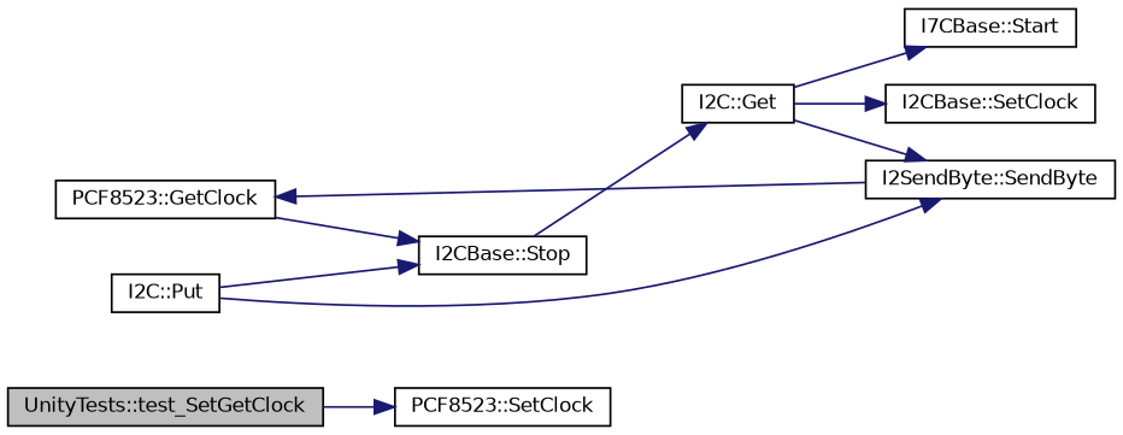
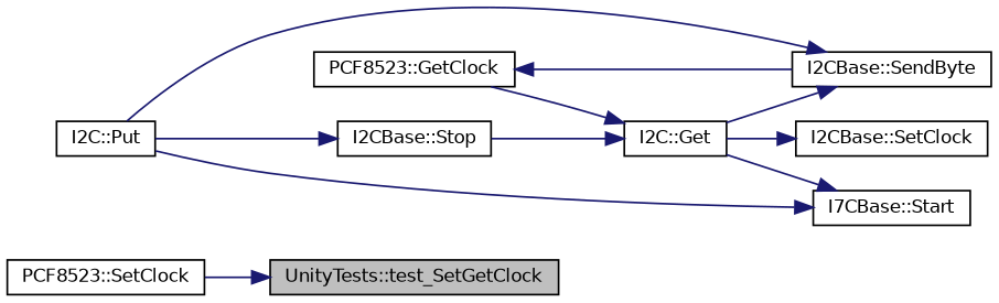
  digraph {
    rankdir=LR
    node [color=black fillcolor=white fontname=Helvetica fontsize=10 shape=record style=filled]
    edge [color=midnightblue fontname=Helvetica fontsize=10 labelfontname=Helvetica labelfontsize=10 style=solid]
    n1 [fillcolor=grey75 fontcolor=black height=0.2 label="UnityTests::test_SetGetClock" width=0.4]
    n2 [height=0.2 label="PCF8523::SetClock" width=0.4]
    n3 [height=0.2 label="PCF8523::GetClock" width=0.4]
    n4 [height=0.2 label="I2C::Get" width=0.4]
    n5 [height=0.2 label="I2C::Put" width=0.4]
    n6 [height=0.2 label="I7CBase::Start" width=0.4]
-   n7 [height=0.2 label="I2SendByte::SendByte" width=0.4]
+   n7 [height=0.2 label="I2CBase::SendByte" width=0.4]
    n8 [height=0.2 label="I2CBase::Stop" width=0.4]
    n9 [height=0.2 label="I2CBase::SetClock" width=0.4]
-   n1 -> n2
-   n3 -> n8
+   n2 -> n1
+   n3 -> n4
    n4 -> n6
    n4 -> n7
    n4 -> n9
+   n5 -> n6
    n5 -> n7
    n5 -> n8
    n7 -> n3
    n8 -> n4
  }
